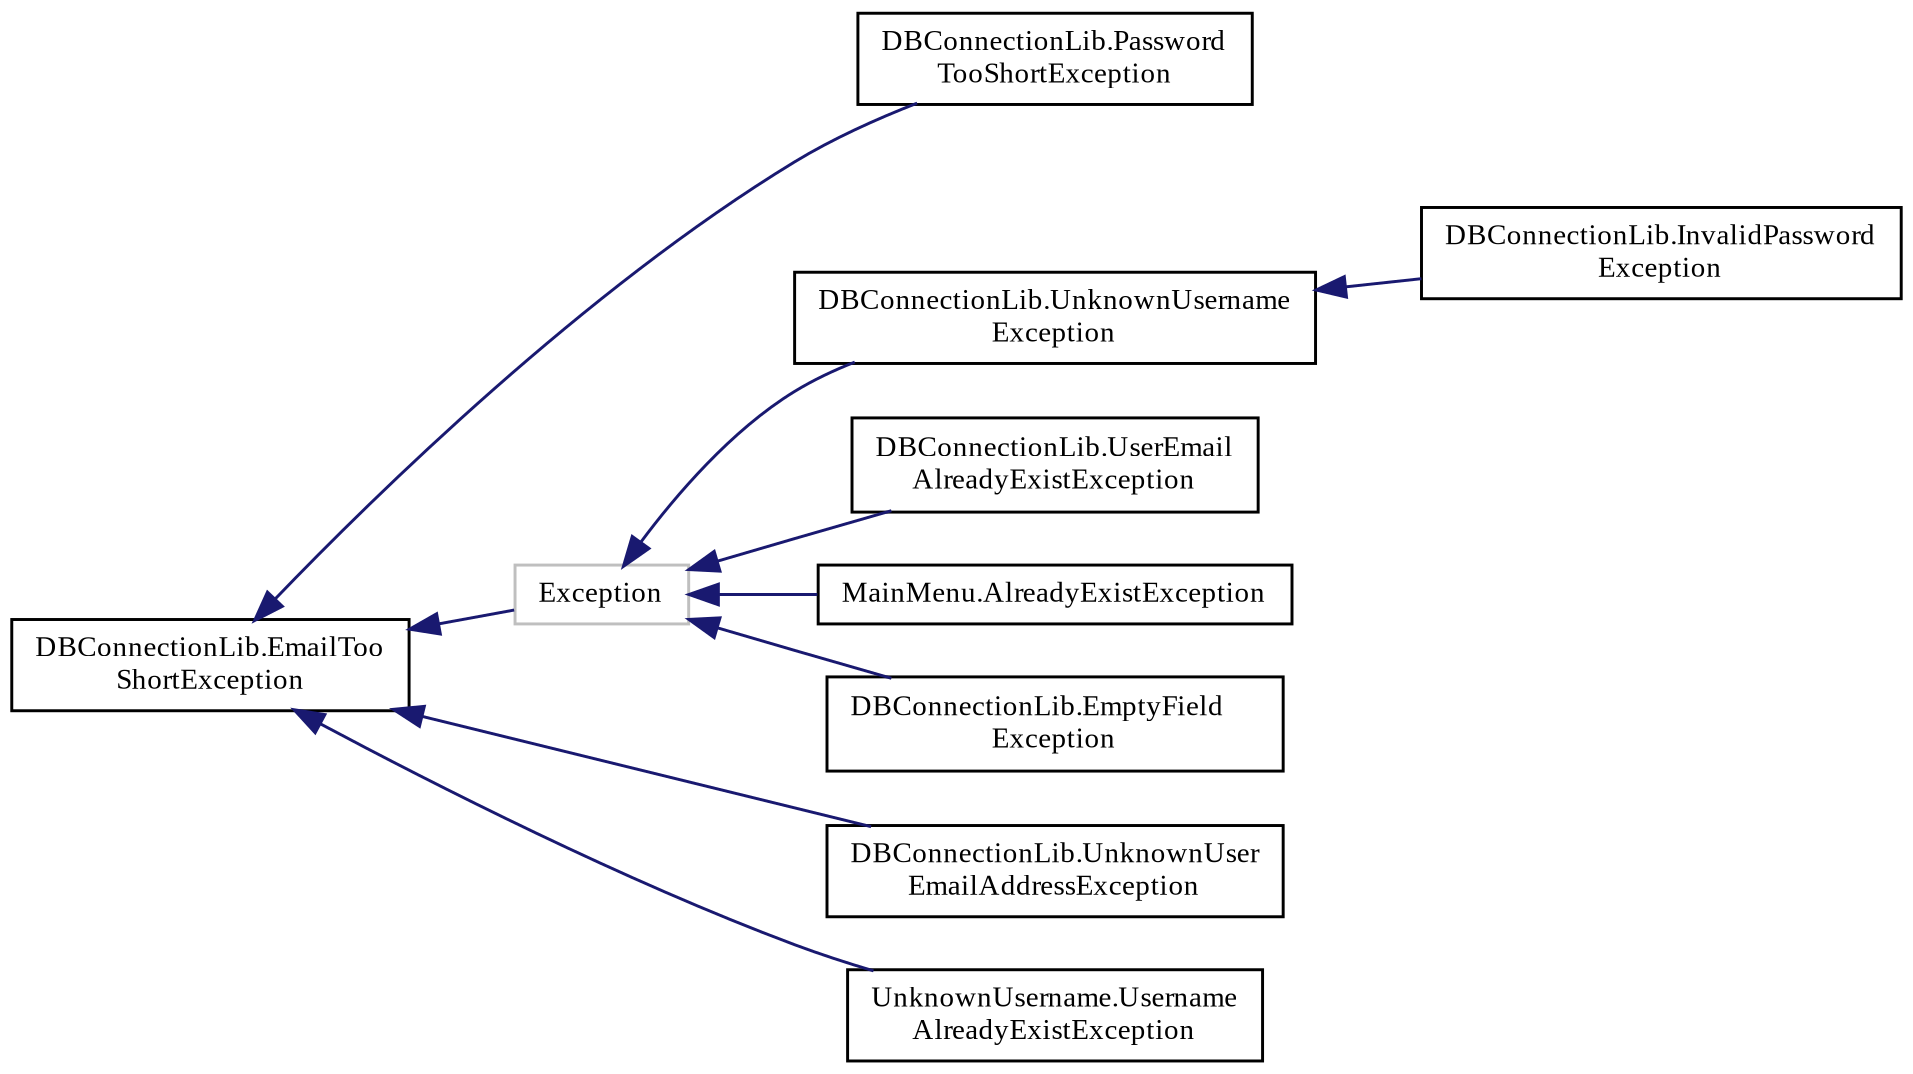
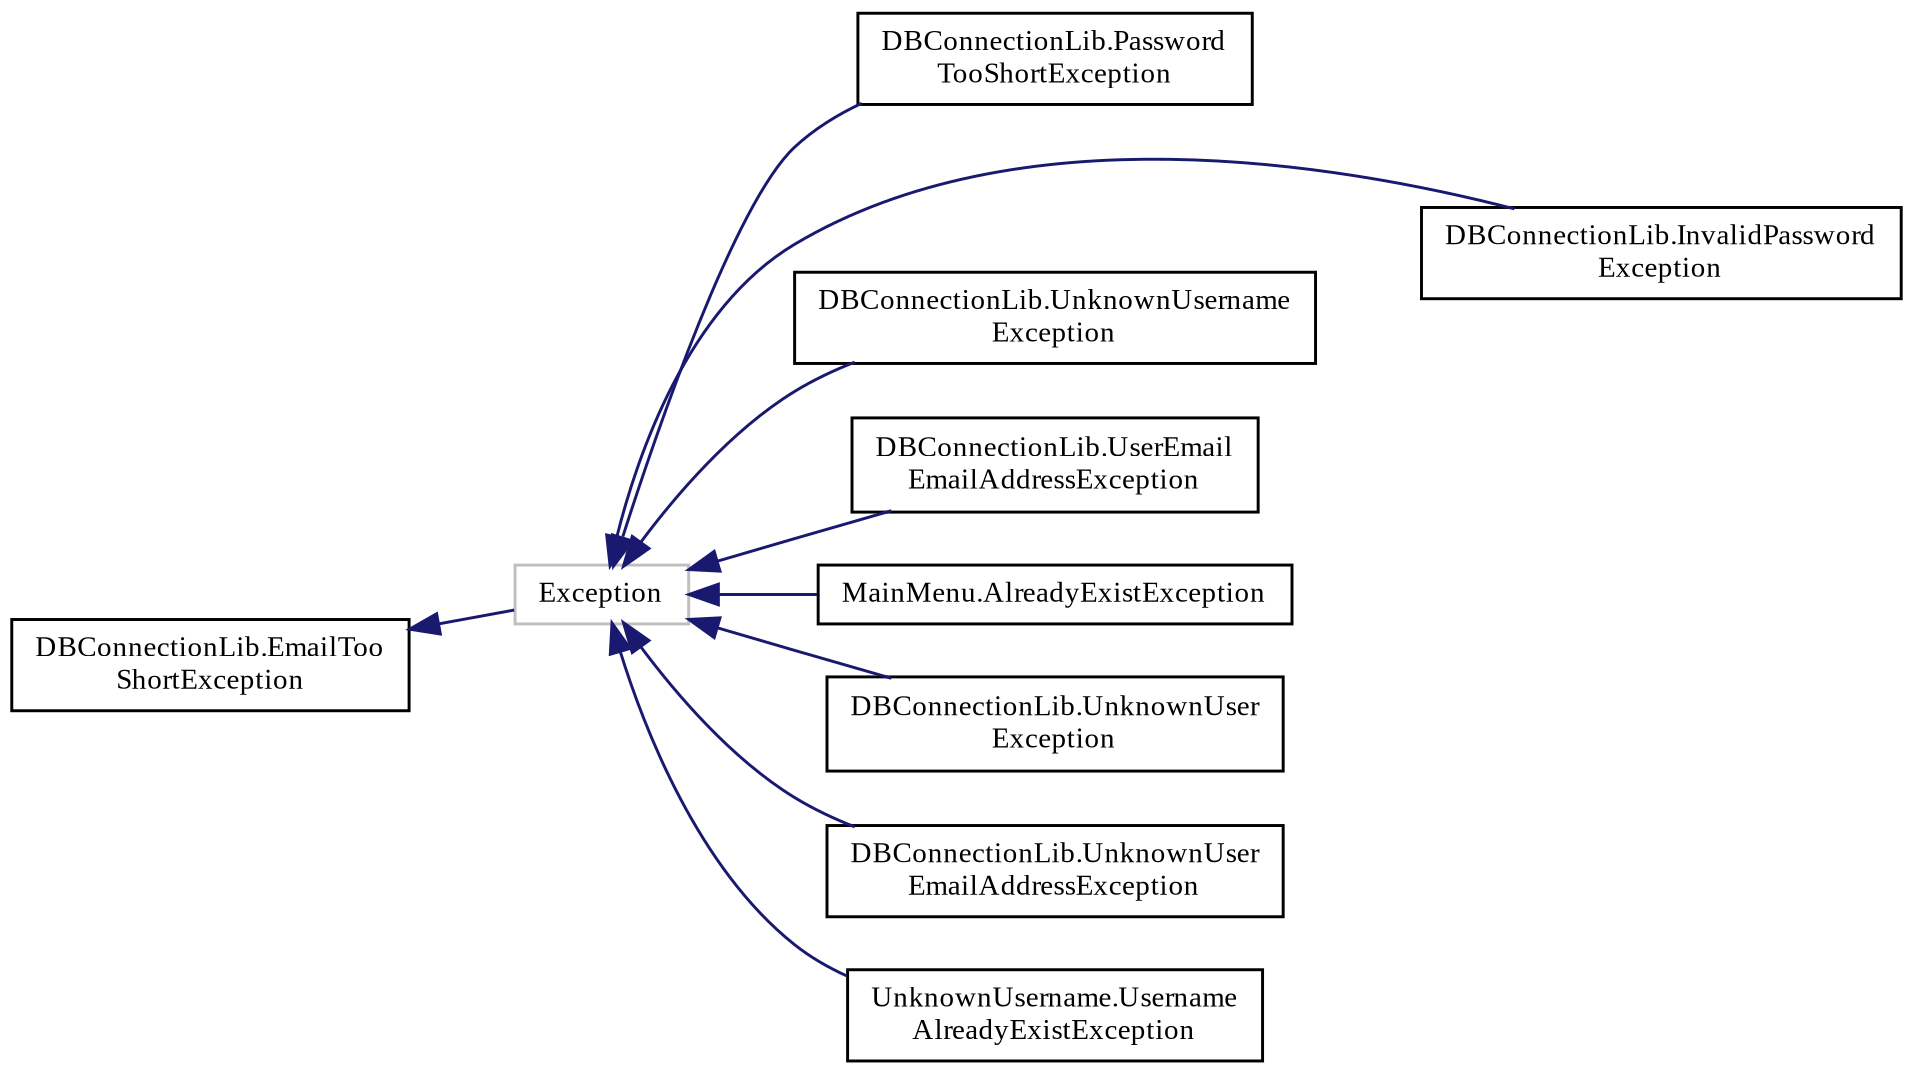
  digraph {
    fontname="Liberation Serif"
    rankdir=LR
    node [color=black fillcolor=white fontname="Liberation Serif" fontsize=10 shape=record style=filled]
    edge [color=midnightblue dir=back fontname="Liberation Serif" fontsize=10 labelfontname=Helvetica labelfontsize=10 style=solid]
    n1 [color=grey75 height=0.2 label=Exception width=0.4]
-   n2 [height=0.2 label="DBConnectionLib.EmptyField\lException" width=0.4]
+   n2 [height=0.2 label="DBConnectionLib.UnknownUser\lException" width=0.4]
    n3 [height=0.2 label="DBConnectionLib.InvalidPassword\lException" width=0.4]
    n4 [height=0.2 label="DBConnectionLib.Password\lTooShortException" width=0.4]
    n5 [height=0.2 label="DBConnectionLib.UnknownUser\lEmailAddressException" width=0.4]
    n6 [height=0.2 label="DBConnectionLib.UnknownUsername\lException" width=0.4]
-   n7 [height=0.2 label="DBConnectionLib.UserEmail\lAlreadyExistException" width=0.4]
+   n7 [height=0.2 label="DBConnectionLib.UserEmail\lEmailAddressException" width=0.4]
    n8 [height=0.2 label="UnknownUsername.Username\lAlreadyExistException" width=0.4]
    n9 [height=0.2 label="MainMenu.AlreadyExistException" width=0.4]
    n10 [height=0.2 label="DBConnectionLib.EmailToo\lShortException" width=0.4]
    n1 -> n2
-   n6 -> n3
-   n10 -> n4
-   n10 -> n5
+   n1 -> n3
+   n1 -> n4
+   n1 -> n5
    n1 -> n6
    n1 -> n7
-   n10 -> n8
+   n1 -> n8
    n1 -> n9
    n10 -> n1
  }
